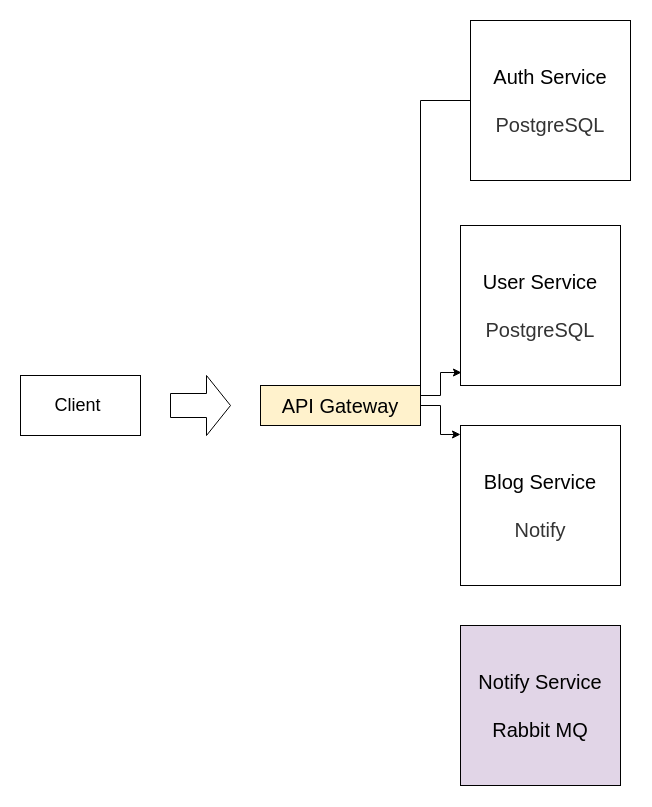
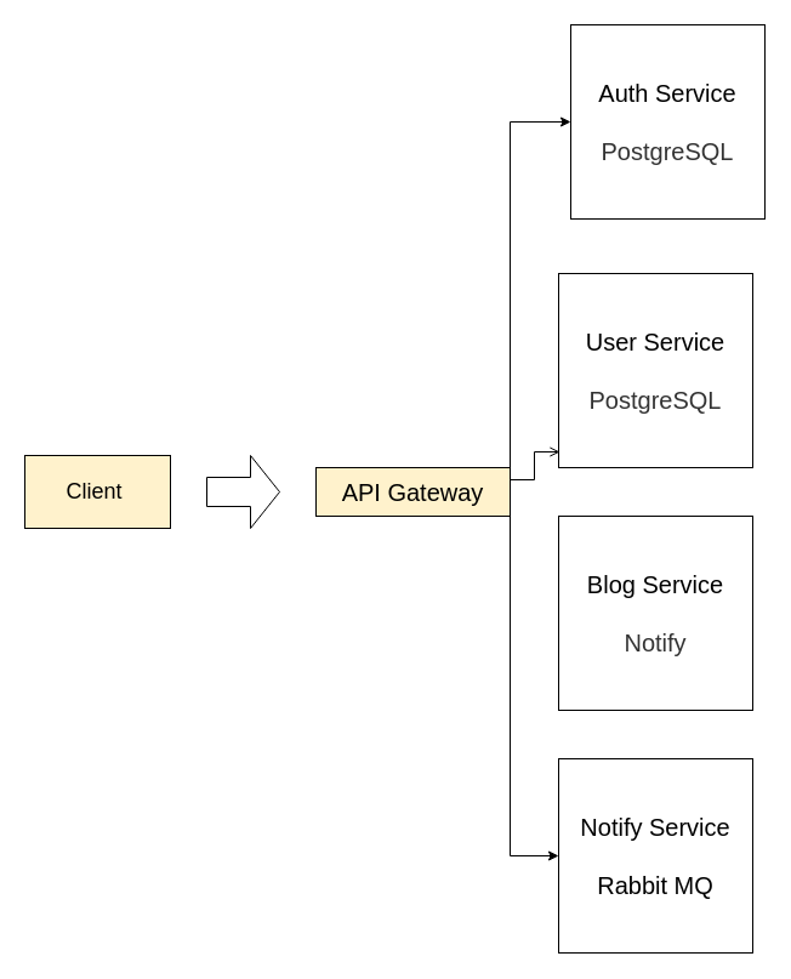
  <mxCell id="0" />
  <mxCell id="1" parent="0" />
- <mxCell id="2" style="edgeStyle=orthogonalEdgeStyle;rounded=0;orthogonalLoop=1;jettySize=auto;html=1;exitX=1;exitY=0;exitDx=0;exitDy=0;entryX=0;entryY=0.5;entryDx=0;entryDy=0;endArrow=none;" edge="1" parent="1" source="4" target="9"><mxGeometry relative="1" as="geometry" /></mxCell>
+ <mxCell id="2" style="edgeStyle=orthogonalEdgeStyle;rounded=0;orthogonalLoop=1;jettySize=auto;html=1;exitX=1;exitY=0;exitDx=0;exitDy=0;entryX=0;entryY=0.5;entryDx=0;entryDy=0;" edge="1" parent="1" source="4" target="9"><mxGeometry relative="1" as="geometry" /></mxCell>
+ <mxCell id="3" style="edgeStyle=orthogonalEdgeStyle;rounded=0;orthogonalLoop=1;jettySize=auto;html=1;exitX=1;exitY=1;exitDx=0;exitDy=0;entryX=0;entryY=0.5;entryDx=0;entryDy=0;" edge="1" parent="1" source="4" target="11"><mxGeometry relative="1" as="geometry" /></mxCell>
  <mxCell id="4" value="API Gateway" style="rounded=0;whiteSpace=wrap;html=1;fontSize=20;fillColor=#fff2cc;" vertex="1" parent="1"><mxGeometry x="260" y="385" width="160" height="40" as="geometry" /></mxCell>
  <mxCell id="5" style="edgeStyle=orthogonalEdgeStyle;rounded=0;orthogonalLoop=1;jettySize=auto;html=1;exitX=0;exitY=0.25;exitDx=0;exitDy=0;" edge="1" parent="1" source="6"><mxGeometry relative="1" as="geometry"><mxPoint x="20" y="390" as="targetPoint" /></mxGeometry></mxCell>
- <mxCell id="6" value="Client&amp;nbsp;" style="whiteSpace=wrap;html=1;fontSize=18;" vertex="1" parent="1"><mxGeometry x="20" y="375" width="120" height="60" as="geometry" /></mxCell>
+ <mxCell id="6" value="Client&amp;nbsp;" style="whiteSpace=wrap;html=1;fontSize=18;fillColor=#fff2cc;" vertex="1" parent="1"><mxGeometry x="20" y="375" width="120" height="60" as="geometry" /></mxCell>
  <mxCell id="7" value="" style="shape=singleArrow;whiteSpace=wrap;html=1;arrowWidth=0.4;arrowSize=0.4;" vertex="1" parent="1"><mxGeometry x="170" y="375" width="60" height="60" as="geometry" /></mxCell>
  <mxCell id="8" value="&lt;font style=&quot;font-size: 20px;&quot;&gt;User Service&lt;br&gt;&lt;br&gt;&lt;span style=&quot;color: rgb(51, 51, 51); font-family: &amp;quot;TT Norms Pro&amp;quot;, Arial, sans-serif; font-variant-ligatures: none; text-align: start; background-color: rgb(255, 255, 255);&quot;&gt;PostgreSQL&lt;/span&gt;&lt;/font&gt;" style="whiteSpace=wrap;html=1;rounded=0;" vertex="1" parent="1"><mxGeometry x="460" y="225" width="160" height="160" as="geometry" /></mxCell>
  <mxCell id="9" value="Auth Service&lt;br&gt;&lt;br&gt;&lt;span style=&quot;color: rgb(51, 51, 51); font-family: &amp;quot;TT Norms Pro&amp;quot;, Arial, sans-serif; font-variant-ligatures: none; text-align: start; background-color: rgb(255, 255, 255);&quot;&gt;PostgreSQL&lt;/span&gt;" style="whiteSpace=wrap;html=1;rounded=0;glass=0;fontSize=20;" vertex="1" parent="1"><mxGeometry x="470" y="20" width="160" height="160" as="geometry" /></mxCell>
  <mxCell id="10" value="Blog Service&lt;br&gt;&lt;br&gt;&lt;span style=&quot;color: rgb(51, 51, 51); font-family: &amp;quot;TT Norms Pro&amp;quot;, Arial, sans-serif; font-variant-ligatures: none; text-align: start; background-color: rgb(255, 255, 255);&quot;&gt;Notify&lt;/span&gt;" style="whiteSpace=wrap;html=1;rounded=0;fontSize=20;" vertex="1" parent="1"><mxGeometry x="460" y="425" width="160" height="160" as="geometry" /></mxCell>
- <mxCell id="11" value="Notify Service&lt;br&gt;&lt;br&gt;Rabbit MQ" style="whiteSpace=wrap;html=1;rounded=0;fontSize=20;fillColor=#e1d5e7;" vertex="1" parent="1"><mxGeometry x="460" y="625" width="160" height="160" as="geometry" /></mxCell>
- <mxCell id="12" style="edgeStyle=orthogonalEdgeStyle;rounded=0;orthogonalLoop=1;jettySize=auto;html=1;exitX=1;exitY=0.25;exitDx=0;exitDy=0;entryX=0.006;entryY=0.919;entryDx=0;entryDy=0;entryPerimeter=0;" edge="1" parent="1" source="4" target="8"><mxGeometry relative="1" as="geometry" /></mxCell>
- <mxCell id="13" style="edgeStyle=orthogonalEdgeStyle;rounded=0;orthogonalLoop=1;jettySize=auto;html=1;exitX=1;exitY=0.5;exitDx=0;exitDy=0;entryX=0;entryY=0.056;entryDx=0;entryDy=0;entryPerimeter=0;" edge="1" parent="1" source="4" target="10"><mxGeometry relative="1" as="geometry" /></mxCell>
+ <mxCell id="11" value="Notify Service&lt;br&gt;&lt;br&gt;Rabbit MQ" style="whiteSpace=wrap;html=1;rounded=0;fontSize=20;" vertex="1" parent="1"><mxGeometry x="460" y="625" width="160" height="160" as="geometry" /></mxCell>
+ <mxCell id="12" style="edgeStyle=orthogonalEdgeStyle;rounded=0;orthogonalLoop=1;jettySize=auto;html=1;exitX=1;exitY=0.25;exitDx=0;exitDy=0;entryX=0.006;entryY=0.919;entryDx=0;entryDy=0;entryPerimeter=0;endArrow=open;" edge="1" parent="1" source="4" target="8"><mxGeometry relative="1" as="geometry" /></mxCell>
